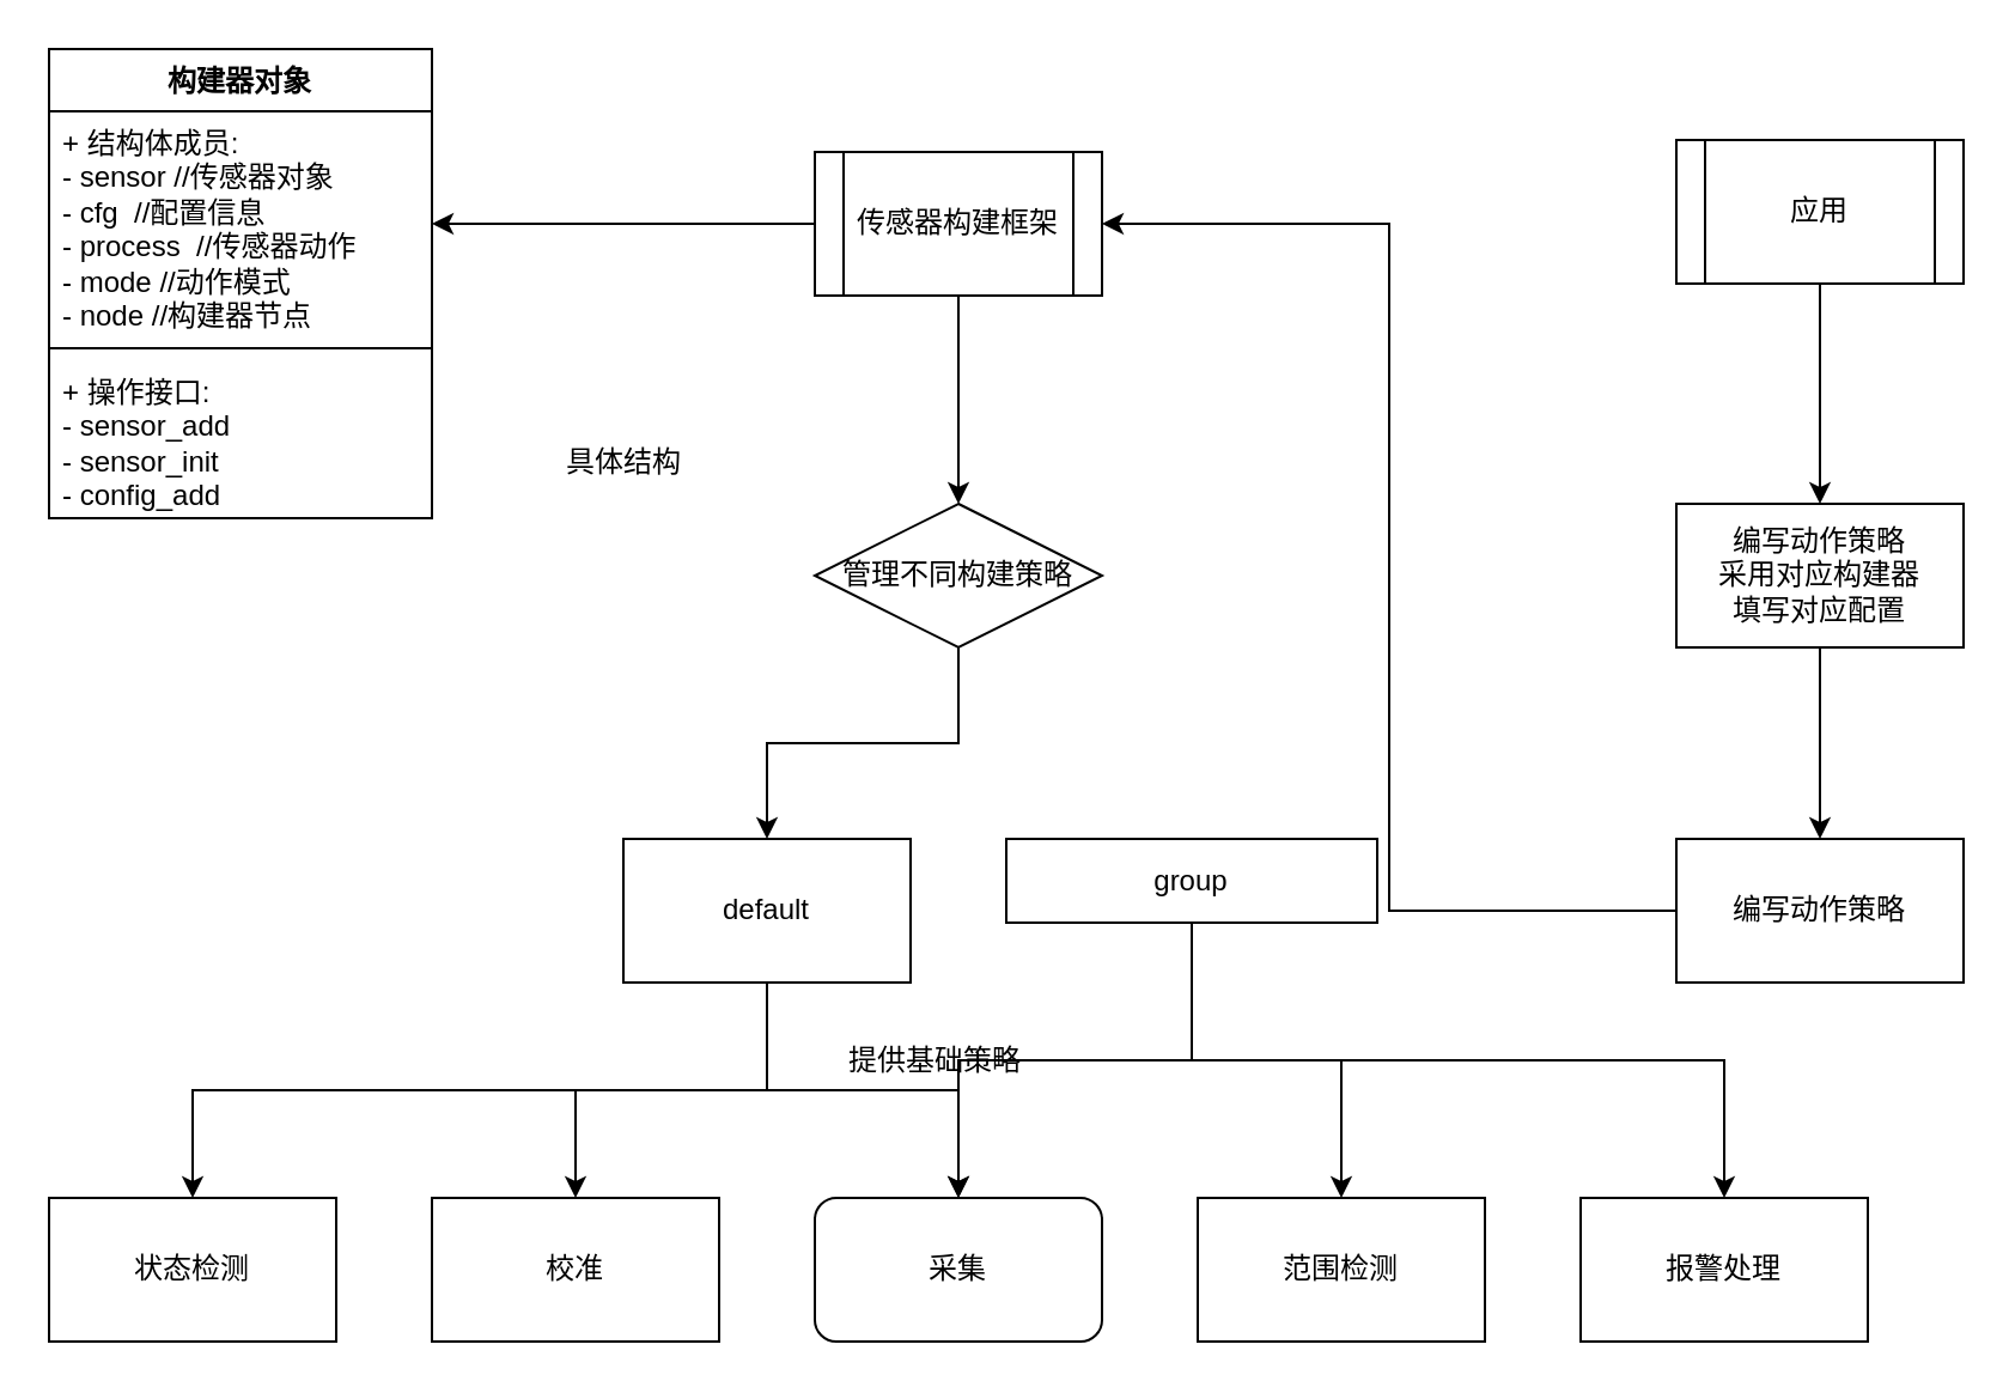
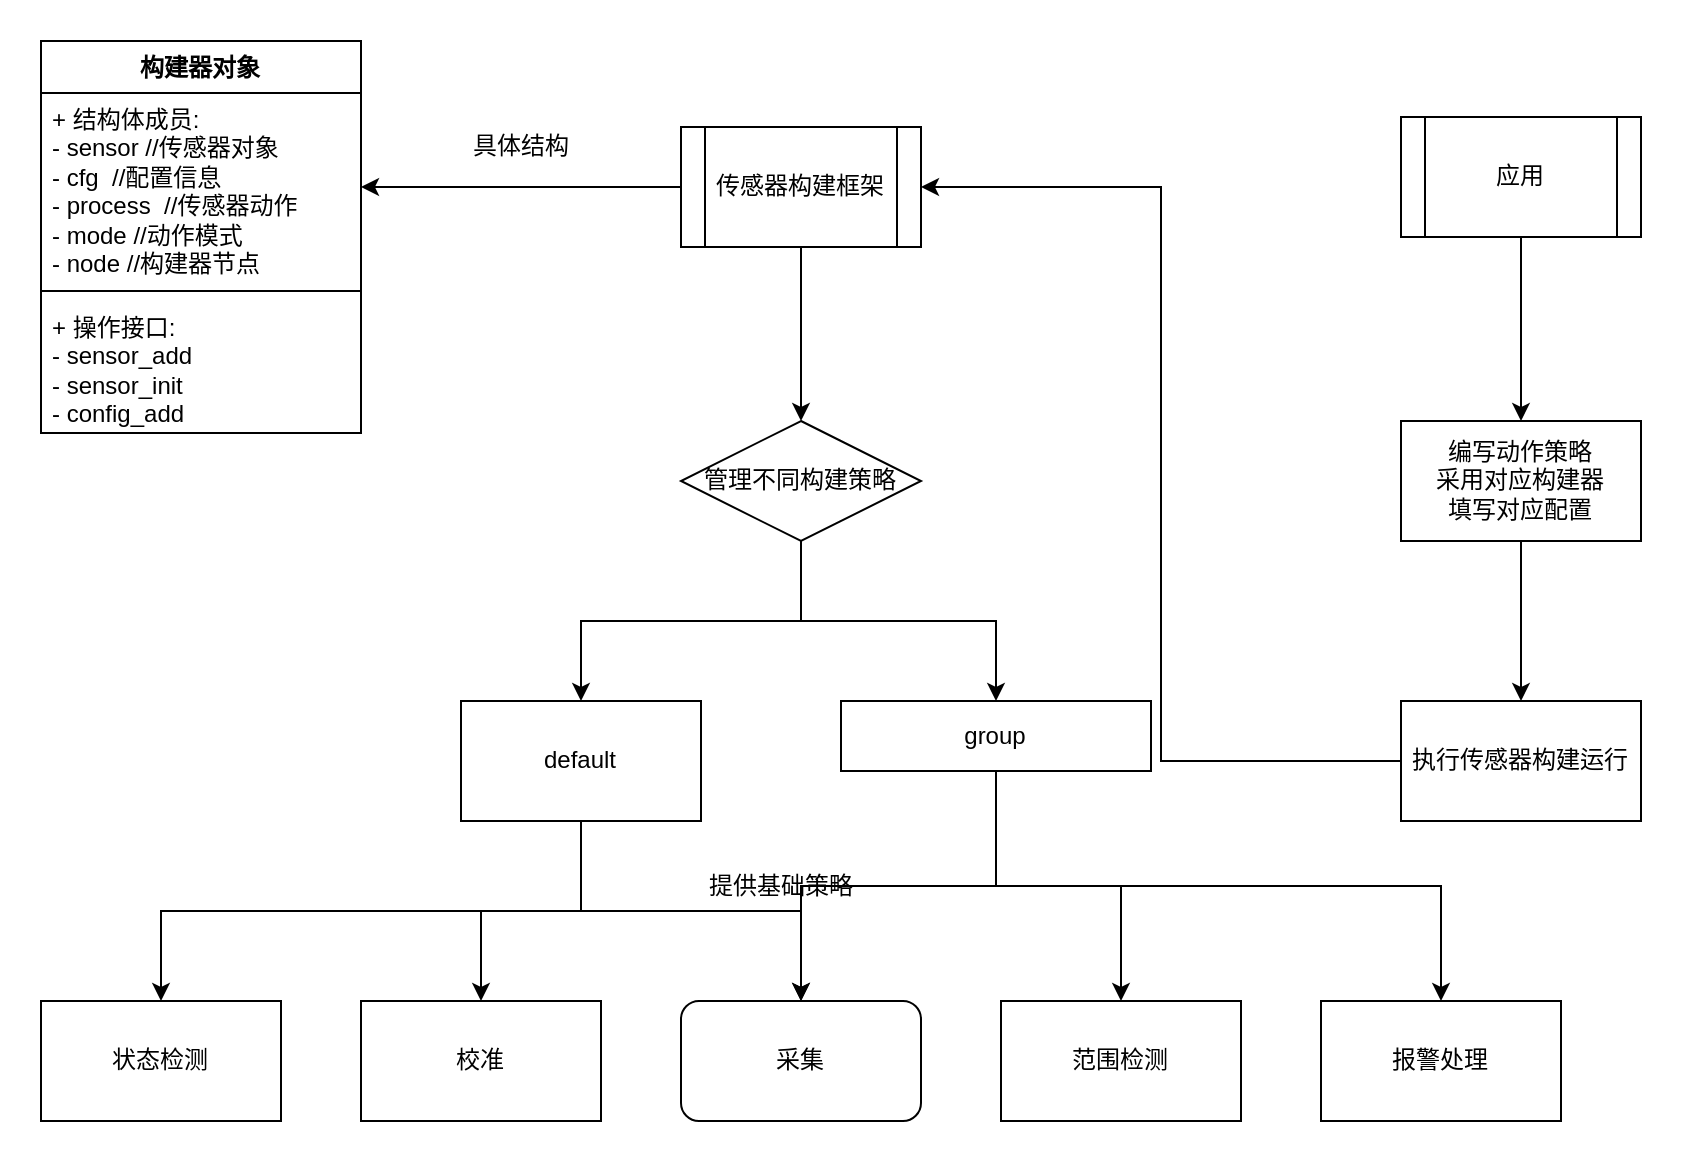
  <mxCell id="0" />
  <mxCell id="1" parent="0" />
  <mxCell id="2" value="构建器对象" style="swimlane;fontStyle=1;align=center;verticalAlign=top;childLayout=stackLayout;horizontal=1;startSize=26;horizontalStack=0;resizeParent=1;resizeParentMax=0;resizeLast=0;collapsible=1;marginBottom=0;whiteSpace=wrap;html=1;" parent="1" vertex="1"><mxGeometry width="160" height="196" as="geometry" x="20" y="20"><mxRectangle x="190" y="160" width="100" height="30" as="alternateBounds" /></mxGeometry></mxCell>
  <mxCell id="3" value="+ 结构体成员:&amp;nbsp;&lt;br&gt;- sensor //传感器对象&lt;br&gt;- cfg&amp;nbsp;&lt;span style=&quot;&quot;&gt; &lt;span style=&quot;&quot;&gt; &lt;/span&gt;&lt;/span&gt;//配置信息&lt;br&gt;-&amp;nbsp;process&amp;nbsp;&lt;span style=&quot;&quot;&gt; &lt;/span&gt;//传感器动作&lt;br&gt;- mode&lt;span style=&quot;white-space: pre;&quot;&gt; &lt;/span&gt;//动作模式&lt;br&gt;- node &lt;span style=&quot;&quot;&gt; &lt;/span&gt;//构建器节点" style="text;strokeColor=none;fillColor=none;align=left;verticalAlign=top;spacingLeft=4;spacingRight=4;overflow=hidden;rotatable=0;points=[[0,0.5],[1,0.5]];portConstraint=eastwest;whiteSpace=wrap;html=1;" parent="2" vertex="1"><mxGeometry y="26" width="160" height="94" as="geometry" /></mxCell>
  <mxCell id="4" value="" style="line;strokeWidth=1;fillColor=none;align=left;verticalAlign=middle;spacingTop=-1;spacingLeft=3;spacingRight=3;rotatable=0;labelPosition=right;points=[];portConstraint=eastwest;strokeColor=inherit;" parent="2" vertex="1"><mxGeometry y="120" width="160" height="10" as="geometry" /></mxCell>
  <mxCell id="5" value="+ 操作接口:&amp;nbsp;&lt;br&gt;- sensor_add&lt;br&gt;- sensor_init&lt;br&gt;- config_add" style="text;strokeColor=none;fillColor=none;align=left;verticalAlign=top;spacingLeft=4;spacingRight=4;overflow=hidden;rotatable=0;points=[[0,0.5],[1,0.5]];portConstraint=eastwest;whiteSpace=wrap;html=1;" parent="2" vertex="1"><mxGeometry y="130" width="160" height="66" as="geometry" /></mxCell>
  <mxCell id="6" value="" style="edgeStyle=orthogonalEdgeStyle;rounded=0;orthogonalLoop=1;jettySize=auto;html=1;" parent="1" source="8" target="11" edge="1"><mxGeometry relative="1" as="geometry" /></mxCell>
  <mxCell id="7" style="edgeStyle=orthogonalEdgeStyle;rounded=0;orthogonalLoop=1;jettySize=auto;html=1;exitX=0;exitY=0.5;exitDx=0;exitDy=0;" parent="1" source="8" target="3" edge="1"><mxGeometry relative="1" as="geometry" /></mxCell>
  <mxCell id="8" value="传感器构建框架" style="shape=process;whiteSpace=wrap;html=1;backgroundOutline=1;" parent="1" vertex="1"><mxGeometry x="340" y="63" width="120" height="60" as="geometry" /></mxCell>
  <mxCell id="9" style="edgeStyle=orthogonalEdgeStyle;rounded=0;orthogonalLoop=1;jettySize=auto;html=1;exitX=0.5;exitY=1;exitDx=0;exitDy=0;" parent="1" source="11" target="15" edge="1"><mxGeometry relative="1" as="geometry" /></mxCell>
+ <mxCell id="10" style="edgeStyle=orthogonalEdgeStyle;rounded=0;orthogonalLoop=1;jettySize=auto;html=1;exitX=0.5;exitY=1;exitDx=0;exitDy=0;entryX=0.5;entryY=0;entryDx=0;entryDy=0;" parent="1" source="11" target="19" edge="1"><mxGeometry relative="1" as="geometry" /></mxCell>
  <mxCell id="11" value="管理不同构建策略" style="rhombus;whiteSpace=wrap;html=1;" parent="1" vertex="1"><mxGeometry x="340" y="210" width="120" height="60" as="geometry" /></mxCell>
  <mxCell id="12" style="edgeStyle=orthogonalEdgeStyle;rounded=0;orthogonalLoop=1;jettySize=auto;html=1;exitX=0.5;exitY=1;exitDx=0;exitDy=0;entryX=0.5;entryY=0;entryDx=0;entryDy=0;" parent="1" source="15" target="24" edge="1"><mxGeometry relative="1" as="geometry" /></mxCell>
  <mxCell id="13" style="edgeStyle=orthogonalEdgeStyle;rounded=0;orthogonalLoop=1;jettySize=auto;html=1;exitX=0.5;exitY=1;exitDx=0;exitDy=0;entryX=0.5;entryY=0;entryDx=0;entryDy=0;" parent="1" source="15" target="26" edge="1"><mxGeometry relative="1" as="geometry" /></mxCell>
  <mxCell id="14" style="edgeStyle=orthogonalEdgeStyle;rounded=0;orthogonalLoop=1;jettySize=auto;html=1;exitX=0.5;exitY=1;exitDx=0;exitDy=0;entryX=0.5;entryY=0;entryDx=0;entryDy=0;" parent="1" source="15" target="23" edge="1"><mxGeometry relative="1" as="geometry" /></mxCell>
- <mxCell id="15" value="default" style="rounded=0;whiteSpace=wrap;html=1;" parent="1" vertex="1"><mxGeometry x="260" y="350" width="120" height="60" as="geometry" /></mxCell>
+ <mxCell id="15" value="default" style="rounded=0;whiteSpace=wrap;html=1;" parent="1" vertex="1"><mxGeometry x="230" y="350" width="120" height="60" as="geometry" /></mxCell>
  <mxCell id="16" style="edgeStyle=orthogonalEdgeStyle;rounded=0;orthogonalLoop=1;jettySize=auto;html=1;exitX=0.5;exitY=1;exitDx=0;exitDy=0;entryX=0.5;entryY=0;entryDx=0;entryDy=0;" parent="1" source="19" target="25" edge="1"><mxGeometry relative="1" as="geometry" /></mxCell>
  <mxCell id="17" style="edgeStyle=orthogonalEdgeStyle;rounded=0;orthogonalLoop=1;jettySize=auto;html=1;exitX=0.5;exitY=1;exitDx=0;exitDy=0;entryX=0.5;entryY=0;entryDx=0;entryDy=0;" parent="1" source="19" target="23" edge="1"><mxGeometry relative="1" as="geometry" /></mxCell>
  <mxCell id="18" style="edgeStyle=orthogonalEdgeStyle;rounded=0;orthogonalLoop=1;jettySize=auto;html=1;exitX=0.5;exitY=1;exitDx=0;exitDy=0;" parent="1" source="19" target="27" edge="1"><mxGeometry relative="1" as="geometry" /></mxCell>
  <mxCell id="19" value="group" style="rounded=0;whiteSpace=wrap;html=1;" parent="1" vertex="1"><mxGeometry x="420" y="350" width="155" height="35" as="geometry" /></mxCell>
- <mxCell id="20" value="具体结构" style="text;html=1;align=center;verticalAlign=middle;resizable=0;points=[];autosize=1;strokeColor=none;fillColor=none;" parent="1" vertex="1"><mxGeometry x="225" y="178" width="70" height="30" as="geometry" /></mxCell>
+ <mxCell id="20" value="具体结构" style="text;html=1;align=center;verticalAlign=middle;resizable=0;points=[];autosize=1;strokeColor=none;fillColor=none;" parent="1" vertex="1"><mxGeometry x="225" y="58" width="70" height="30" as="geometry" /></mxCell>
  <mxCell id="21" value="" style="edgeStyle=none;html=1;" parent="1" source="22" target="30" edge="1"><mxGeometry relative="1" as="geometry" /></mxCell>
  <mxCell id="22" value="应用" style="shape=process;whiteSpace=wrap;html=1;backgroundOutline=1;" parent="1" vertex="1"><mxGeometry x="700" y="58" width="120" height="60" as="geometry" /></mxCell>
  <mxCell id="23" value="采集" style="whiteSpace=wrap;html=1;rounded=1;" parent="1" vertex="1"><mxGeometry x="340" y="500" width="120" height="60" as="geometry" /></mxCell>
  <mxCell id="24" value="校准" style="whiteSpace=wrap;html=1;" parent="1" vertex="1"><mxGeometry x="180" y="500" width="120" height="60" as="geometry" /></mxCell>
  <mxCell id="25" value="范围检测" style="whiteSpace=wrap;html=1;" parent="1" vertex="1"><mxGeometry x="500" y="500" width="120" height="60" as="geometry" /></mxCell>
  <mxCell id="26" value="状态检测" style="whiteSpace=wrap;html=1;" parent="1" vertex="1"><mxGeometry y="500" width="120" height="60" as="geometry" x="20" /></mxCell>
  <mxCell id="27" value="报警处理" style="whiteSpace=wrap;html=1;" parent="1" vertex="1"><mxGeometry x="660" y="500" width="120" height="60" as="geometry" /></mxCell>
  <mxCell id="28" value="提供基础策略" style="text;html=1;align=center;verticalAlign=middle;resizable=0;points=[];autosize=1;strokeColor=none;fillColor=none;" parent="1" vertex="1"><mxGeometry x="340" y="428" width="100" height="30" as="geometry" /></mxCell>
  <mxCell id="29" style="edgeStyle=none;html=1;exitX=0.5;exitY=1;exitDx=0;exitDy=0;" parent="1" source="30" target="31" edge="1"><mxGeometry relative="1" as="geometry" /></mxCell>
  <mxCell id="30" value="编写动作策略&lt;br&gt;采用对应构建器&lt;br&gt;填写对应配置" style="whiteSpace=wrap;html=1;" parent="1" vertex="1"><mxGeometry x="700" y="210" width="120" height="60" as="geometry" /></mxCell>
- <mxCell id="31" value="编写动作策略" style="whiteSpace=wrap;html=1;" parent="1" vertex="1"><mxGeometry x="700" y="350" width="120" height="60" as="geometry" /></mxCell>
+ <mxCell id="31" value="执行传感器构建运行" style="whiteSpace=wrap;html=1;" parent="1" vertex="1"><mxGeometry x="700" y="350" width="120" height="60" as="geometry" /></mxCell>
  <mxCell id="32" style="edgeStyle=orthogonalEdgeStyle;rounded=0;orthogonalLoop=1;jettySize=auto;html=1;exitX=0;exitY=0.5;exitDx=0;exitDy=0;entryX=1;entryY=0.5;entryDx=0;entryDy=0;" parent="1" source="31" target="8" edge="1"><mxGeometry relative="1" as="geometry" /></mxCell>
